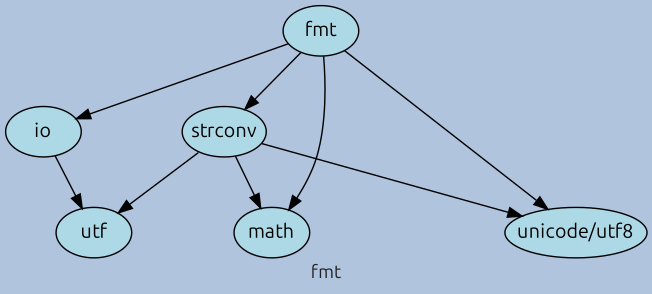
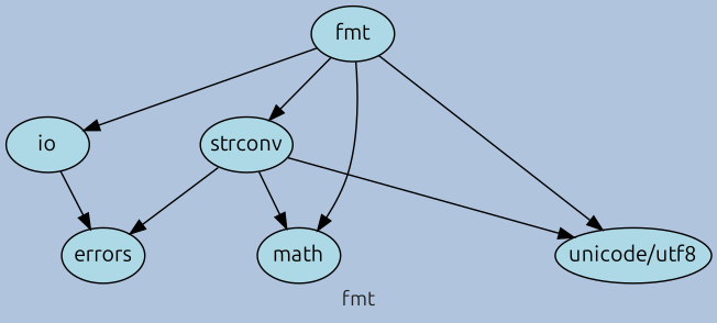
  digraph {
    bgcolor=lightsteelblue
    fontcolor="#222222"
    fontname=Ubuntu
    fontsize=13
    label=fmt
    labeljust=1
    nodesep=1.0
    penwidth=1.0
    style=solid
    node [fillcolor=lightblue fontname=Ubuntu margin="0.05, 0.0" penwidth=1.0 shape=ellipse style=filled]
    edge [color="#000000"]
    fmt
    io
    math
    strconv
    "unicode/utf8"
-   errors [label=utf]
+   errors
    fmt -> io
    fmt -> math
    fmt -> strconv
    fmt -> "unicode/utf8"
    io -> errors
    strconv -> math
    strconv -> "unicode/utf8"
    strconv -> errors
  }
